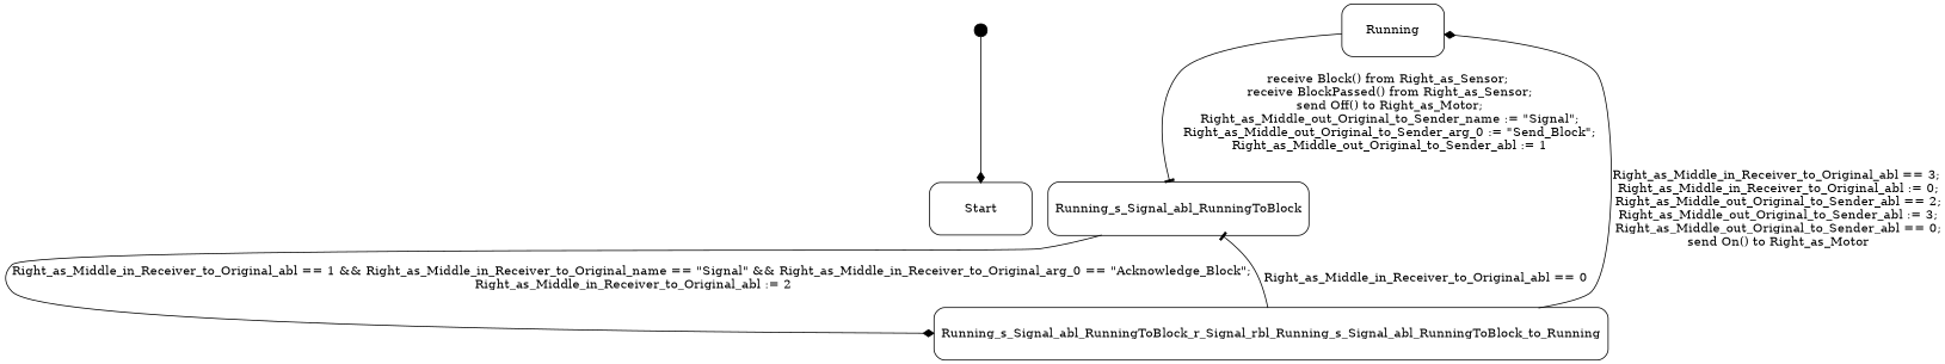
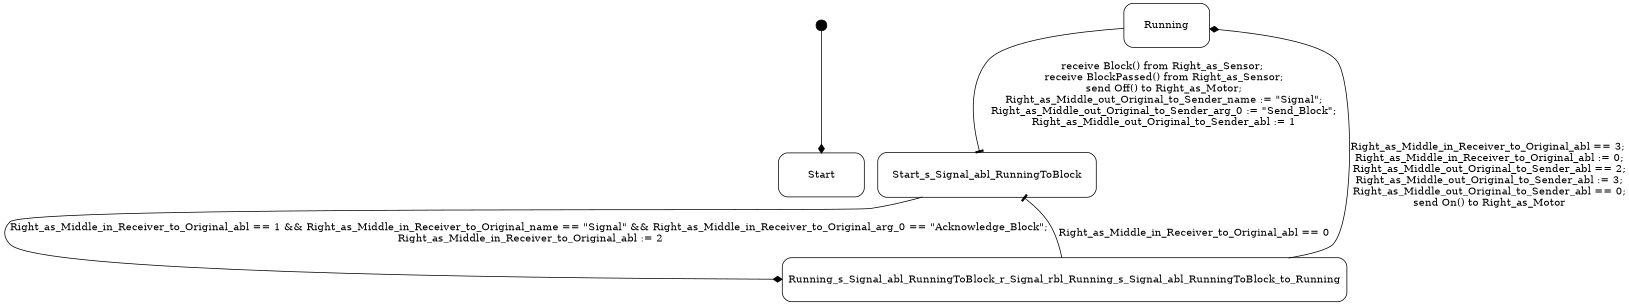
  digraph {
    compound=true
    rank=LR
    node [shape=Mrecord]
    edge [arrowhead=diamond]
    Start_extra [height=0.2 shape=point]
    Start [height=0.8 width=1.6]
    Running [height=0.8 width=1.6]
-   Running_s_Signal_abl_RunningToBlock [height=0.8 width=1.6]
+   Running_s_Signal_abl_RunningToBlock [height=0.8 width=1.6 label=Start_s_Signal_abl_RunningToBlock]
    Running_s_Signal_abl_RunningToBlock_r_Signal_rbl_Running_s_Signal_abl_RunningToBlock_to_Running [height=0.8 width=1.6]
    Start_extra -> Start
    Running -> Running_s_Signal_abl_RunningToBlock [arrowhead=tee label="receive Block() from Right_as_Sensor;\n receive BlockPassed() from Right_as_Sensor;\n send Off() to Right_as_Motor;\n Right_as_Middle_out_Original_to_Sender_name := \"Signal\";\n Right_as_Middle_out_Original_to_Sender_arg_0 := \"Send_Block\";\n Right_as_Middle_out_Original_to_Sender_abl := 1"]
    Running_s_Signal_abl_RunningToBlock -> Running_s_Signal_abl_RunningToBlock_r_Signal_rbl_Running_s_Signal_abl_RunningToBlock_to_Running [label="Right_as_Middle_in_Receiver_to_Original_abl == 1 && Right_as_Middle_in_Receiver_to_Original_name == \"Signal\" && Right_as_Middle_in_Receiver_to_Original_arg_0 == \"Acknowledge_Block\";\n Right_as_Middle_in_Receiver_to_Original_abl := 2"]
    Running_s_Signal_abl_RunningToBlock_r_Signal_rbl_Running_s_Signal_abl_RunningToBlock_to_Running -> Running [label="Right_as_Middle_in_Receiver_to_Original_abl == 3;\n Right_as_Middle_in_Receiver_to_Original_abl := 0;\n Right_as_Middle_out_Original_to_Sender_abl == 2;\n Right_as_Middle_out_Original_to_Sender_abl := 3;\n Right_as_Middle_out_Original_to_Sender_abl == 0;\n send On() to Right_as_Motor"]
    Running_s_Signal_abl_RunningToBlock_r_Signal_rbl_Running_s_Signal_abl_RunningToBlock_to_Running -> Running_s_Signal_abl_RunningToBlock [arrowhead=tee label="Right_as_Middle_in_Receiver_to_Original_abl == 0"]
  }
